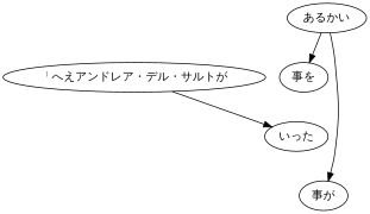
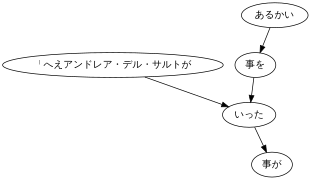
  digraph {
    fontname="JetBrains Mono"
    node [fontname="JetBrains Mono"]
    edge [fontname="JetBrains Mono"]
    n1 [label="「へえアンドレア・デル・サルトが"]
    n2 [label="いった"]
    n3 [label="事が"]
    n4 [label="あるかい"]
    n5 [label="事を"]
    n1 -> n2
-   n4 -> n3
+   n2 -> n3
    n4 -> n5
+   n5 -> n2
  }
